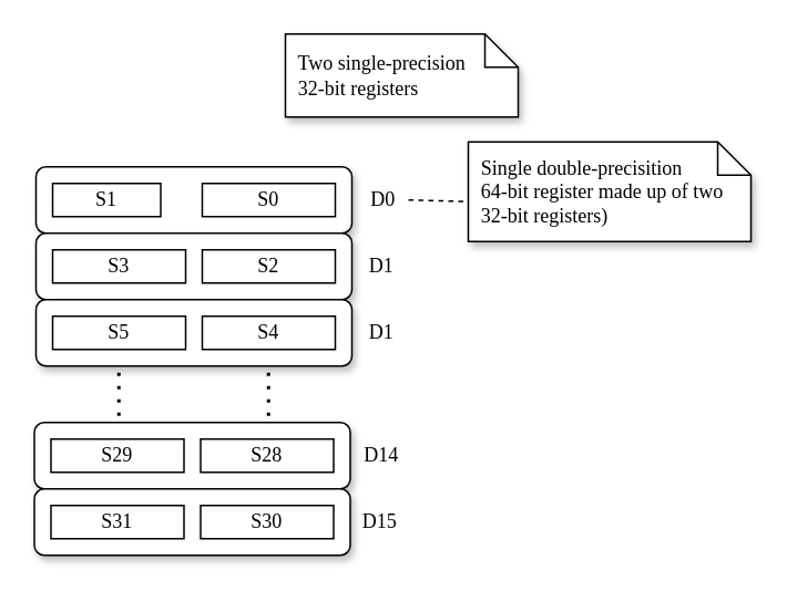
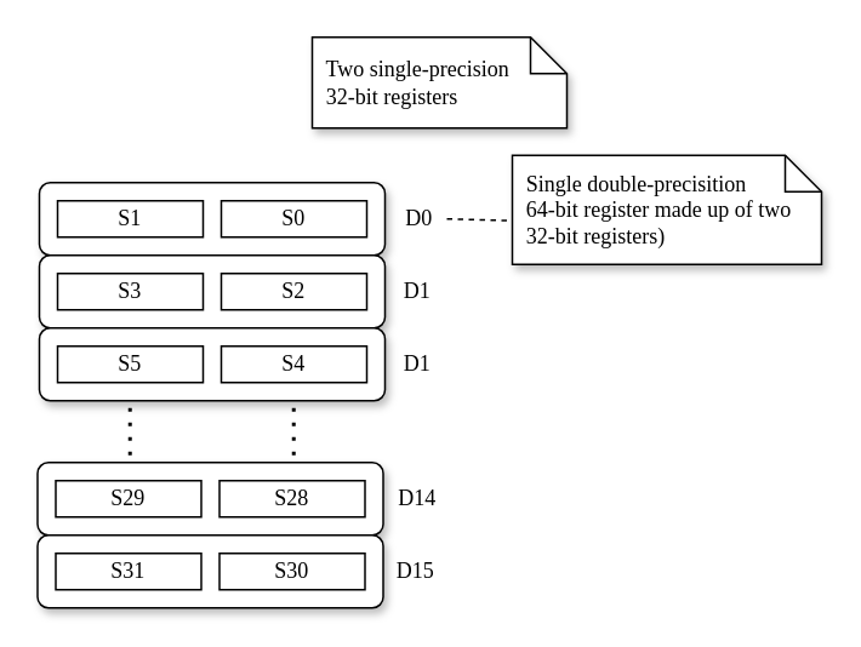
  <mxCell id="0" />
  <mxCell id="1" parent="0" />
  <mxCell id="2" value="" style="rounded=1;whiteSpace=wrap;html=1;shadow=1;fontFamily=Computer Modern;" vertex="1" parent="1"><mxGeometry x="21" y="100" width="190" height="40" as="geometry" /></mxCell>
- <mxCell id="3" value="S1" style="rounded=0;whiteSpace=wrap;html=1;fontFamily=Computer Modern;" vertex="1" parent="1"><mxGeometry x="31" y="110" width="65" height="20" as="geometry" /></mxCell>
+ <mxCell id="3" value="S1" style="rounded=0;whiteSpace=wrap;html=1;fontFamily=Computer Modern;" vertex="1" parent="1"><mxGeometry x="31" y="110" width="80" height="20" as="geometry" /></mxCell>
  <mxCell id="4" value="S0" style="rounded=0;whiteSpace=wrap;html=1;fontFamily=Computer Modern;" vertex="1" parent="1"><mxGeometry x="121" y="110" width="80" height="20" as="geometry" /></mxCell>
  <mxCell id="5" value="" style="endArrow=none;dashed=1;html=1;dashPattern=1 3;strokeWidth=2;rounded=0;fontFamily=Computer Modern;" edge="1" parent="1"><mxGeometry width="50" height="50" relative="1" as="geometry"><mxPoint x="70.83" y="250" as="sourcePoint" /><mxPoint x="70.83" y="220" as="targetPoint" /></mxGeometry></mxCell>
  <mxCell id="6" value="" style="endArrow=none;dashed=1;html=1;dashPattern=1 3;strokeWidth=2;rounded=0;fontFamily=Computer Modern;" edge="1" parent="1"><mxGeometry width="50" height="50" relative="1" as="geometry"><mxPoint x="160.83" y="250" as="sourcePoint" /><mxPoint x="160.83" y="220" as="targetPoint" /></mxGeometry></mxCell>
  <mxCell id="7" value="" style="rounded=1;whiteSpace=wrap;html=1;shadow=1;fontFamily=Computer Modern;" vertex="1" parent="1"><mxGeometry x="21" y="140" width="190" height="40" as="geometry" /></mxCell>
  <mxCell id="8" value="S3" style="rounded=0;whiteSpace=wrap;html=1;fontFamily=Computer Modern;" vertex="1" parent="1"><mxGeometry x="31" y="150" width="80" height="20" as="geometry" /></mxCell>
  <mxCell id="9" value="S2" style="rounded=0;whiteSpace=wrap;html=1;fontFamily=Computer Modern;" vertex="1" parent="1"><mxGeometry x="121" y="150" width="80" height="20" as="geometry" /></mxCell>
  <mxCell id="10" value="D0" style="text;html=1;strokeColor=none;fillColor=none;align=center;verticalAlign=middle;whiteSpace=wrap;rounded=0;fontFamily=Computer Modern;" vertex="1" parent="1"><mxGeometry x="215" y="105" width="30" height="30" as="geometry" /></mxCell>
  <mxCell id="11" value="D1" style="text;html=1;strokeColor=none;fillColor=none;align=center;verticalAlign=middle;whiteSpace=wrap;rounded=0;fontFamily=Computer Modern;" vertex="1" parent="1"><mxGeometry x="214" y="145" width="30" height="30" as="geometry" /></mxCell>
  <mxCell id="12" value="" style="rounded=1;whiteSpace=wrap;html=1;shadow=1;fontFamily=Computer Modern;" vertex="1" parent="1"><mxGeometry x="21" y="180" width="190" height="40" as="geometry" /></mxCell>
  <mxCell id="13" value="S5" style="rounded=0;whiteSpace=wrap;html=1;fontFamily=Computer Modern;" vertex="1" parent="1"><mxGeometry x="31" y="190" width="80" height="20" as="geometry" /></mxCell>
  <mxCell id="14" value="S4" style="rounded=0;whiteSpace=wrap;html=1;fontFamily=Computer Modern;" vertex="1" parent="1"><mxGeometry x="121" y="190" width="80" height="20" as="geometry" /></mxCell>
  <mxCell id="15" value="D1" style="text;html=1;strokeColor=none;fillColor=none;align=center;verticalAlign=middle;whiteSpace=wrap;rounded=0;fontFamily=Computer Modern;" vertex="1" parent="1"><mxGeometry x="214" y="185" width="30" height="30" as="geometry" /></mxCell>
  <mxCell id="16" value="" style="rounded=1;whiteSpace=wrap;html=1;shadow=1;fontFamily=Computer Modern;" vertex="1" parent="1"><mxGeometry x="20" y="254" width="190" height="40" as="geometry" /></mxCell>
  <mxCell id="17" value="S29" style="rounded=0;whiteSpace=wrap;html=1;fontFamily=Computer Modern;" vertex="1" parent="1"><mxGeometry x="30" y="264" width="80" height="20" as="geometry" /></mxCell>
  <mxCell id="18" value="S28" style="rounded=0;whiteSpace=wrap;html=1;fontFamily=Computer Modern;" vertex="1" parent="1"><mxGeometry x="120" y="264" width="80" height="20" as="geometry" /></mxCell>
  <mxCell id="19" value="" style="rounded=1;whiteSpace=wrap;html=1;shadow=1;fontFamily=Computer Modern;" vertex="1" parent="1"><mxGeometry x="20" y="294" width="190" height="40" as="geometry" /></mxCell>
  <mxCell id="20" value="S31" style="rounded=0;whiteSpace=wrap;html=1;fontFamily=Computer Modern;" vertex="1" parent="1"><mxGeometry x="30" y="304" width="80" height="20" as="geometry" /></mxCell>
  <mxCell id="21" value="S30" style="rounded=0;whiteSpace=wrap;html=1;fontFamily=Computer Modern;" vertex="1" parent="1"><mxGeometry x="120" y="304" width="80" height="20" as="geometry" /></mxCell>
  <mxCell id="22" value="D14" style="text;html=1;strokeColor=none;fillColor=none;align=center;verticalAlign=middle;whiteSpace=wrap;rounded=0;fontFamily=Computer Modern;" vertex="1" parent="1"><mxGeometry x="214" y="259" width="30" height="30" as="geometry" /></mxCell>
  <mxCell id="23" value="D15" style="text;html=1;strokeColor=none;fillColor=none;align=center;verticalAlign=middle;whiteSpace=wrap;rounded=0;fontFamily=Computer Modern;" vertex="1" parent="1"><mxGeometry x="213" y="299" width="30" height="30" as="geometry" /></mxCell>
  <mxCell id="24" value="&lt;div style=&quot;&quot;&gt;&lt;span style=&quot;background-color: initial;&quot;&gt;&amp;nbsp; Single&amp;nbsp;&lt;/span&gt;&lt;span style=&quot;background-color: initial;&quot;&gt;double-&lt;/span&gt;&lt;span style=&quot;background-color: initial;&quot;&gt;precisition&amp;nbsp;&lt;/span&gt;&lt;/div&gt;&lt;div style=&quot;&quot;&gt;&lt;span style=&quot;background-color: initial;&quot;&gt;&amp;nbsp; 64-bit register&amp;nbsp;&lt;/span&gt;&lt;span style=&quot;background-color: initial;&quot;&gt;made up of two&amp;nbsp; &amp;nbsp; &amp;nbsp; &amp;nbsp; 32-bit&amp;nbsp;&lt;/span&gt;&lt;span style=&quot;background-color: initial;&quot;&gt;registers)&lt;/span&gt;&lt;/div&gt;" style="shape=note;size=20;whiteSpace=wrap;html=1;fontFamily=Computer Modern;align=left;shadow=1;" vertex="1" parent="1"><mxGeometry x="281" y="85" width="170" height="60" as="geometry" /></mxCell>
  <mxCell id="25" value="&lt;div style=&quot;&quot;&gt;&amp;nbsp; Two single-precision&lt;/div&gt;&lt;div style=&quot;&quot;&gt;&amp;nbsp; 32-bit registers&lt;/div&gt;" style="shape=note;size=20;whiteSpace=wrap;html=1;fontFamily=Computer Modern;align=left;shadow=1;" vertex="1" parent="1"><mxGeometry x="171" y="20" width="140" height="50" as="geometry" /></mxCell>
  <mxCell id="26" value="" style="endArrow=none;dashed=1;html=1;rounded=0;entryX=-0.006;entryY=0.599;entryDx=0;entryDy=0;entryPerimeter=0;exitX=1;exitY=0.5;exitDx=0;exitDy=0;fontFamily=Computer Modern;" edge="1" parent="1" source="10" target="24"><mxGeometry width="50" height="50" relative="1" as="geometry"><mxPoint x="291" y="250" as="sourcePoint" /><mxPoint x="341" y="200" as="targetPoint" /></mxGeometry></mxCell>
